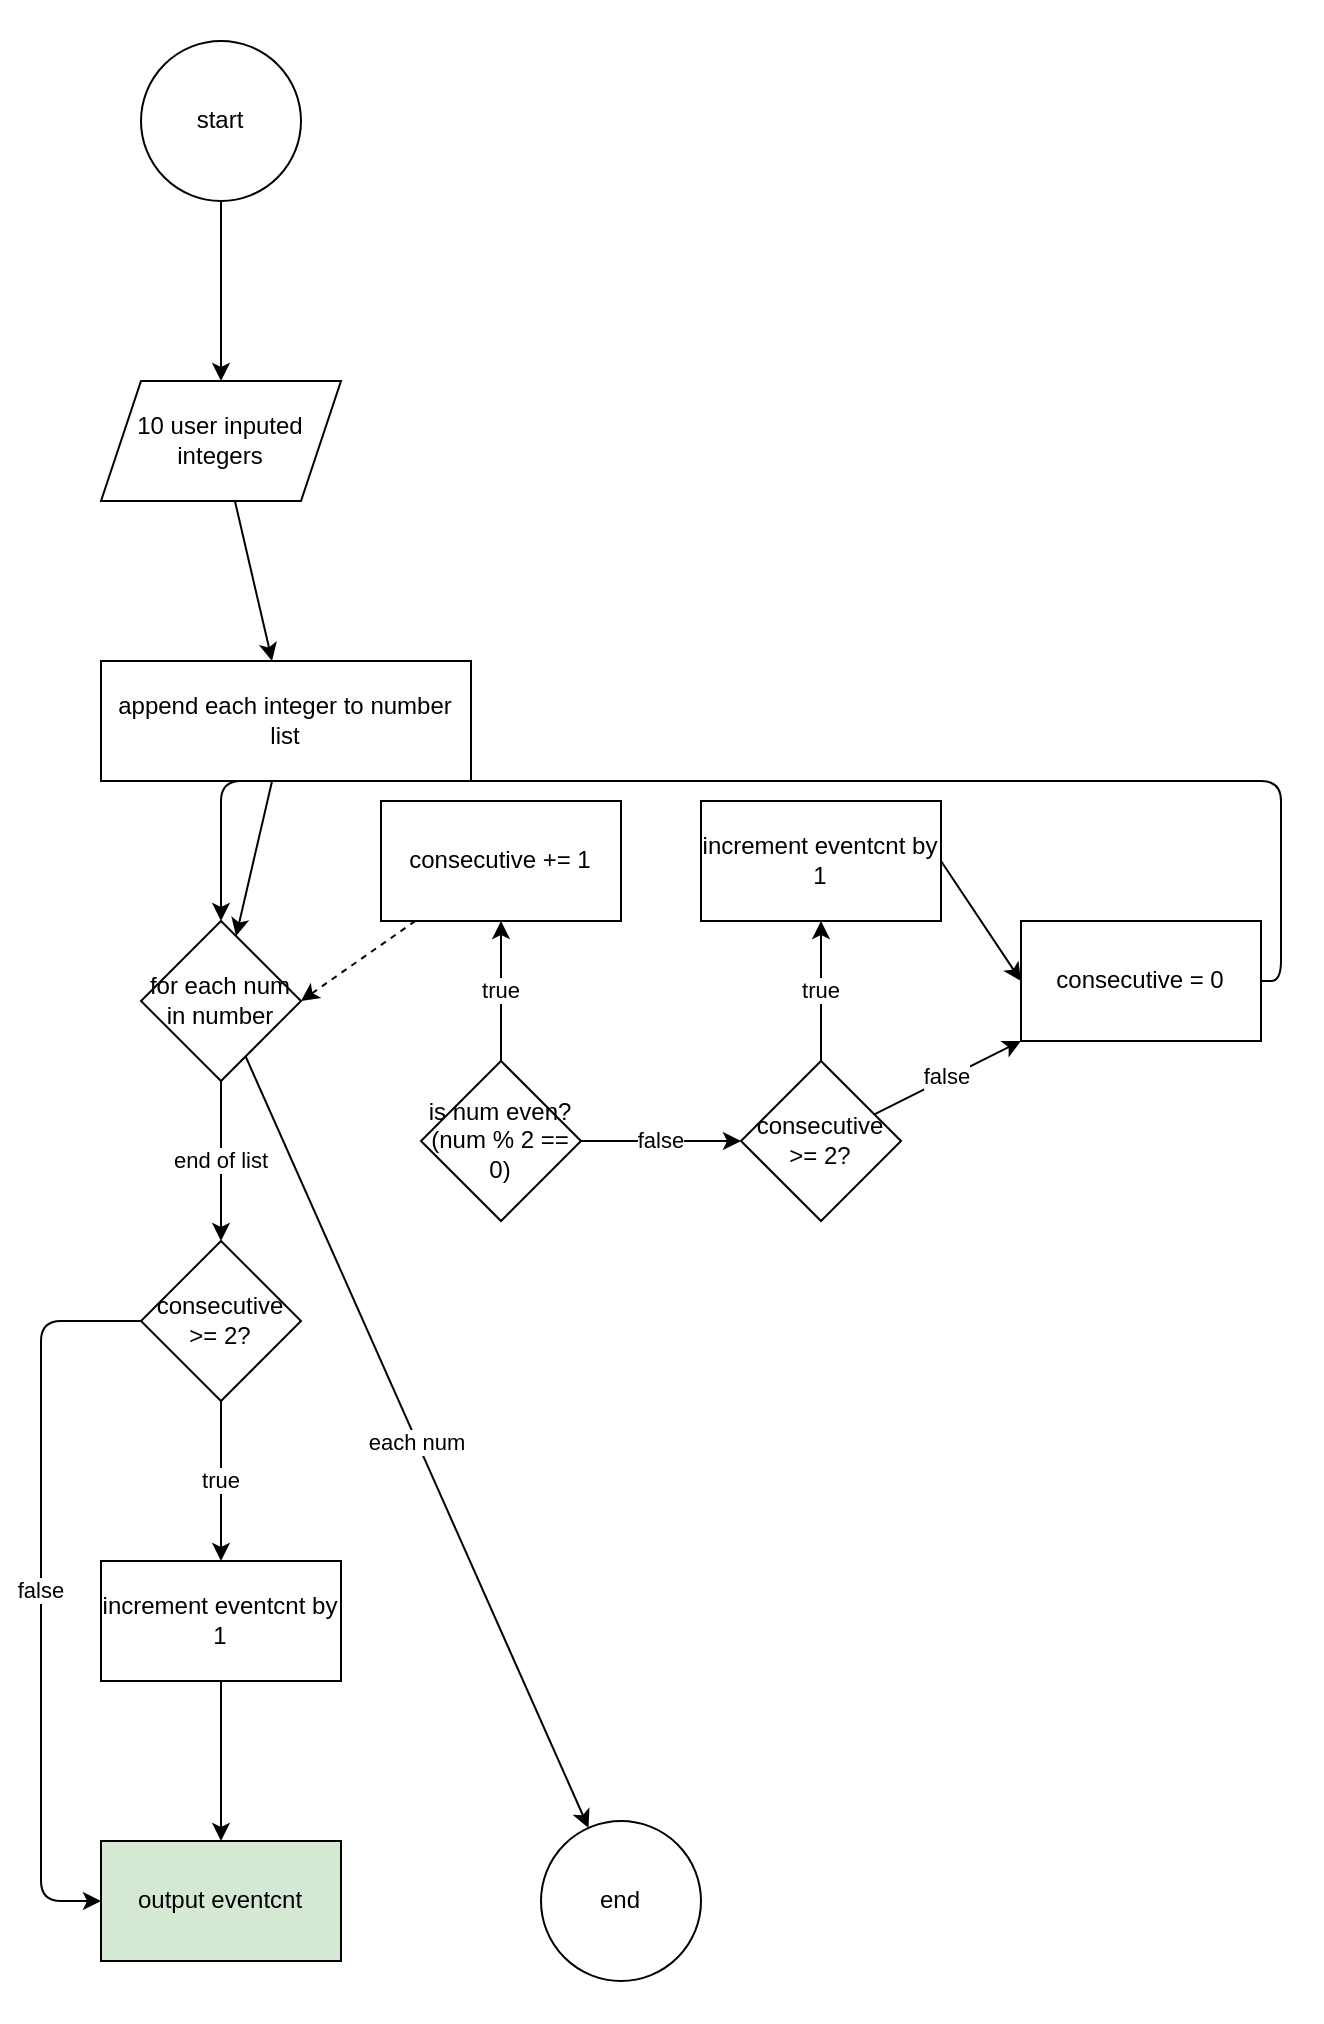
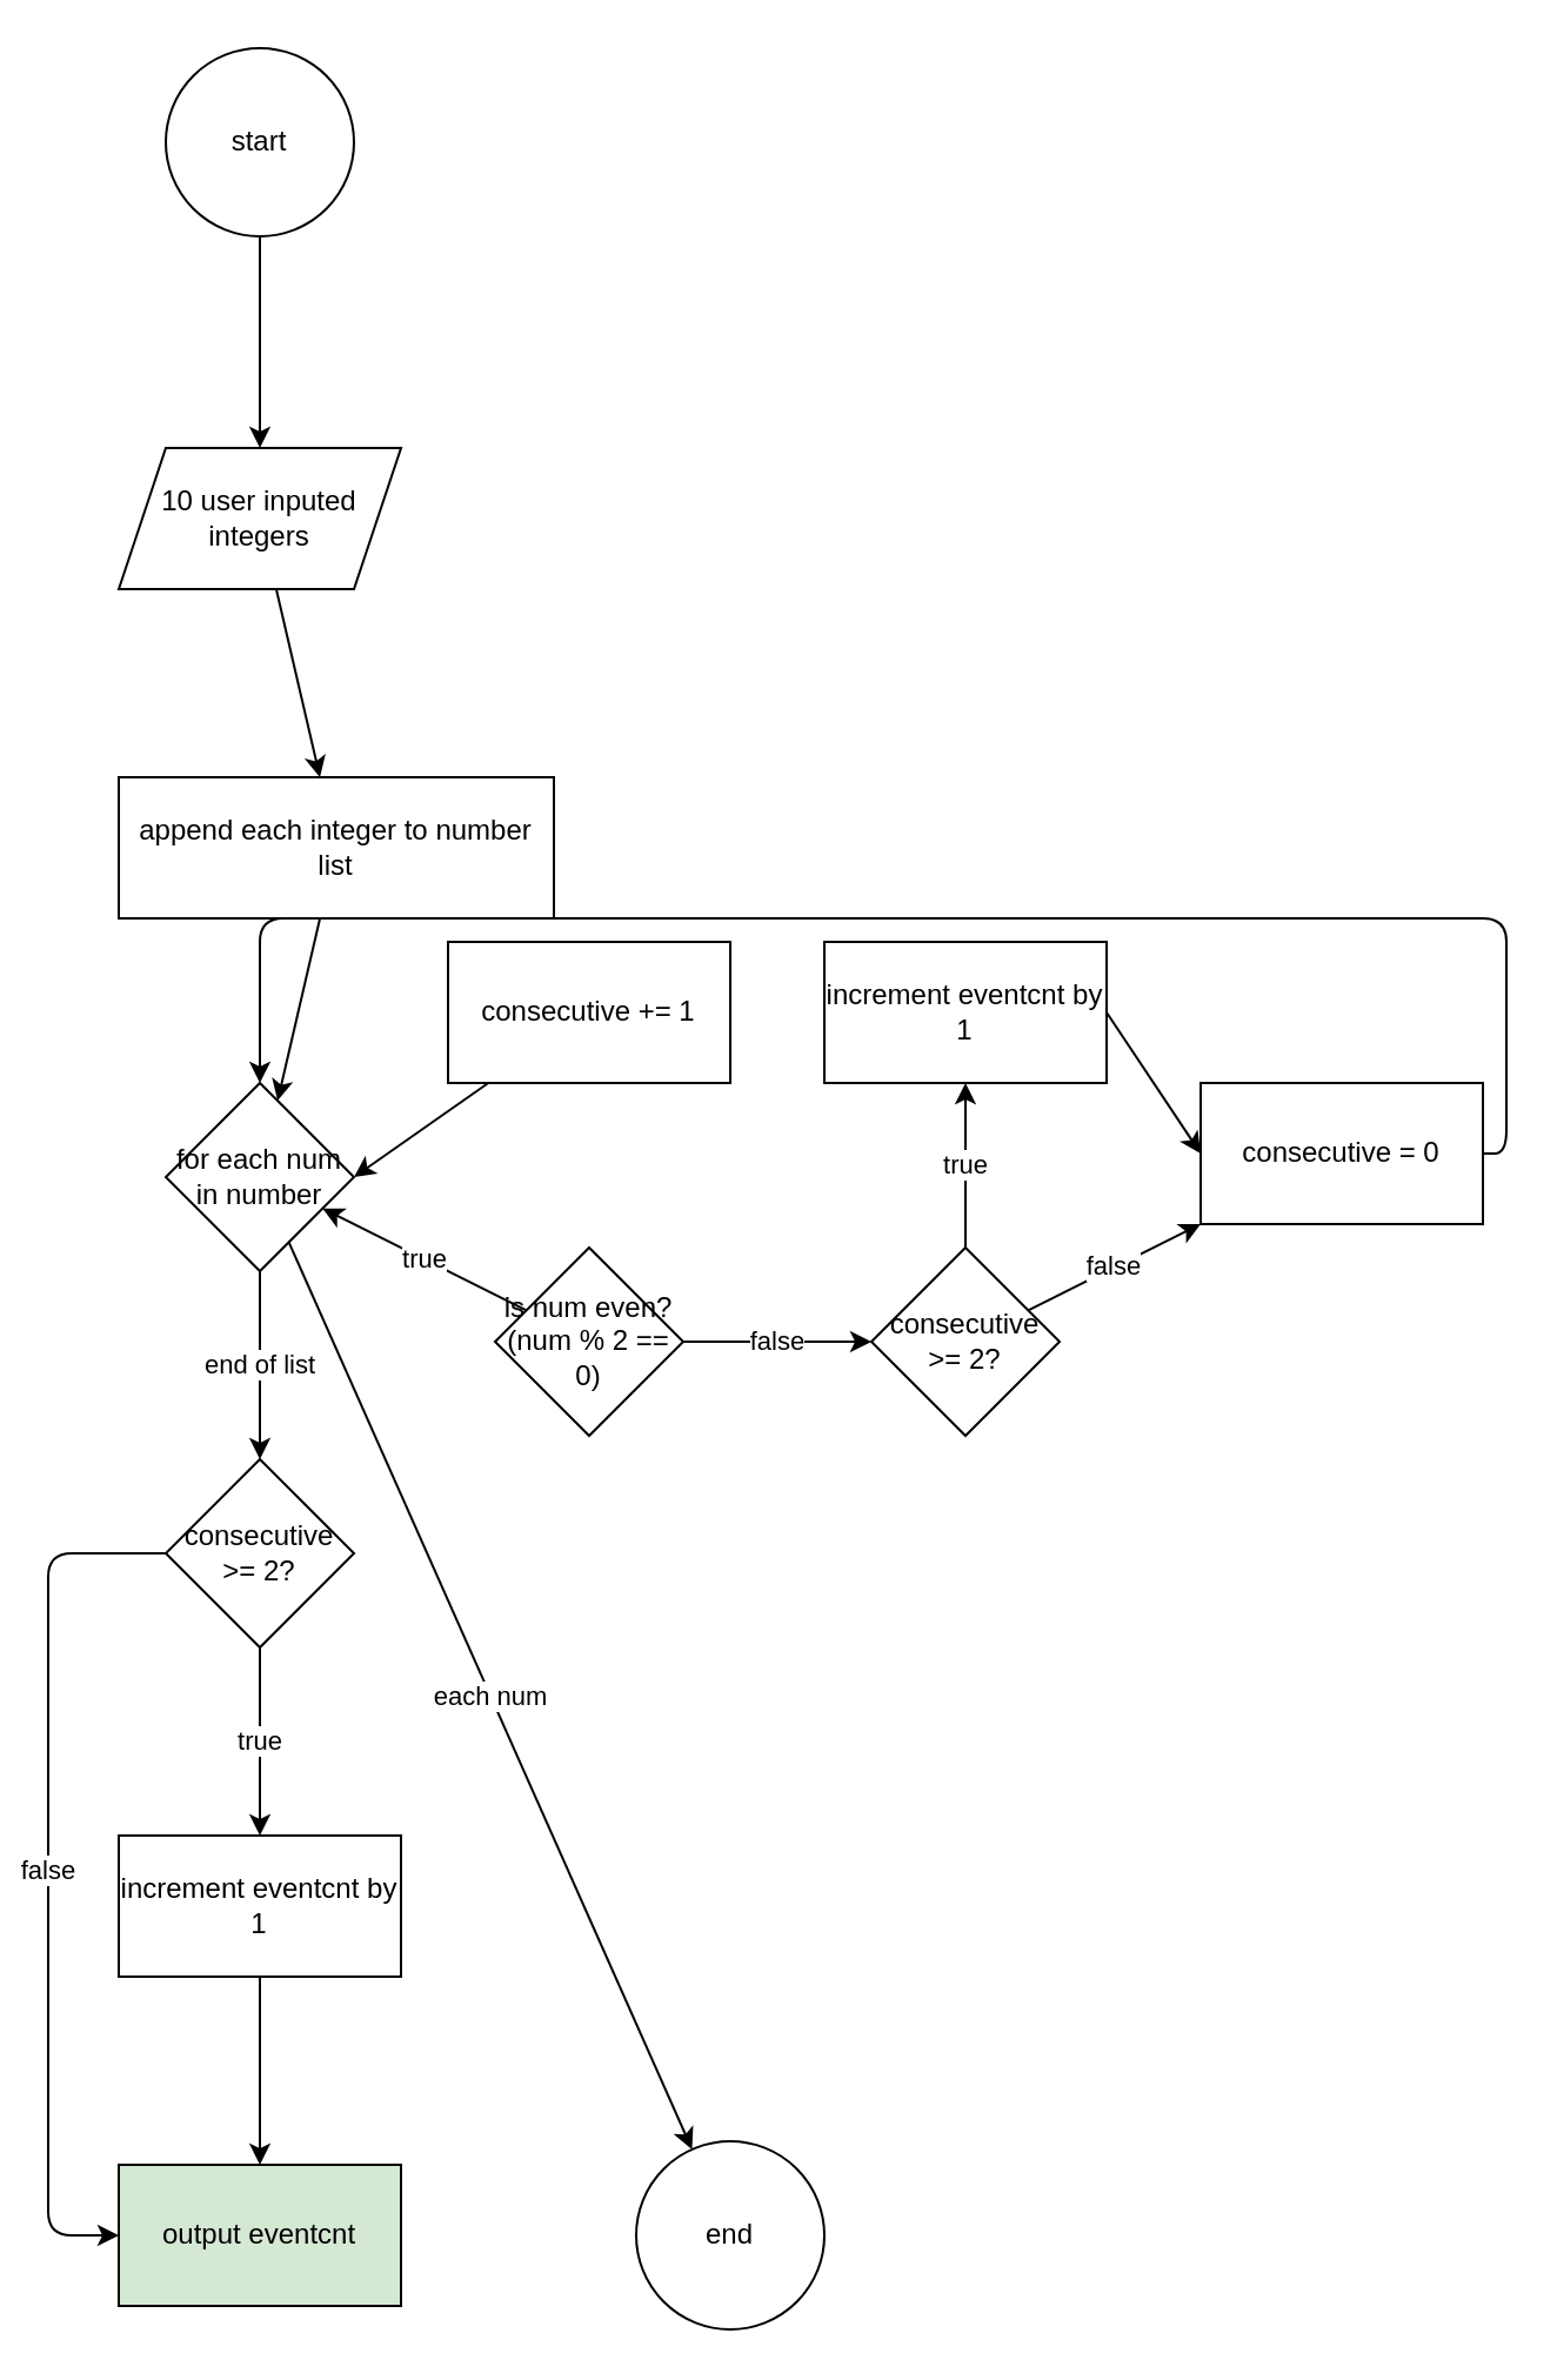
  <mxCell id="0" />
  <mxCell id="1" parent="0" />
  <mxCell id="2" value="" style="edgeStyle=none;html=1;" edge="1" parent="1" source="3" target="5"><mxGeometry relative="1" as="geometry" /></mxCell>
  <mxCell id="3" value="start" style="ellipse;whiteSpace=wrap;html=1;" vertex="1" parent="1"><mxGeometry x="70" y="20" width="80" height="80" as="geometry" /></mxCell>
  <mxCell id="4" value="" style="edgeStyle=none;html=1;" edge="1" parent="1" source="5" target="7"><mxGeometry relative="1" as="geometry" /></mxCell>
  <mxCell id="5" value="10 user inputed integers" style="shape=parallelogram;perimeter=parallelogramPerimeter;whiteSpace=wrap;html=1;fixedSize=1;" vertex="1" parent="1"><mxGeometry x="50" y="190" width="120" height="60" as="geometry" /></mxCell>
  <mxCell id="6" value="" style="edgeStyle=none;html=1;" edge="1" parent="1" source="7" target="10"><mxGeometry relative="1" as="geometry" /></mxCell>
  <mxCell id="7" value="append each integer to number list" style="whiteSpace=wrap;html=1;" vertex="1" parent="1"><mxGeometry x="50" y="330" width="185" height="60" as="geometry" /></mxCell>
  <mxCell id="8" value="each num" style="edgeStyle=none;html=1;" edge="1" parent="1" source="10" target="29"><mxGeometry relative="1" as="geometry" /></mxCell>
  <mxCell id="9" value="end of list" style="edgeStyle=orthogonalEdgeStyle;html=1;entryX=0.5;entryY=0;entryDx=0;entryDy=0;" edge="1" parent="1" source="10" target="27"><mxGeometry relative="1" as="geometry"><mxPoint x="110" y="620" as="targetPoint" /></mxGeometry></mxCell>
  <mxCell id="10" value="for each num in number" style="rhombus;whiteSpace=wrap;html=1;" vertex="1" parent="1"><mxGeometry x="70" y="460" width="80" height="80" as="geometry" /></mxCell>
- <mxCell id="11" value="true" style="edgeStyle=none;html=1;" edge="1" parent="1" source="13" target="15"><mxGeometry relative="1" as="geometry" /></mxCell>
+ <mxCell id="11" value="true" style="edgeStyle=none;html=1;" edge="1" parent="1" source="13" target="10"><mxGeometry relative="1" as="geometry" /></mxCell>
  <mxCell id="12" value="false" style="edgeStyle=none;html=1;" edge="1" parent="1" source="13" target="18"><mxGeometry relative="1" as="geometry" /></mxCell>
  <mxCell id="13" value="is num even?&lt;br&gt;(num % 2 == 0)" style="rhombus;whiteSpace=wrap;html=1;" vertex="1" parent="1"><mxGeometry x="210" y="530" width="80" height="80" as="geometry" /></mxCell>
- <mxCell id="14" value="" style="edgeStyle=none;html=1;entryX=1;entryY=0.5;entryDx=0;entryDy=0;dashed=1;" edge="1" parent="1" source="15" target="10"><mxGeometry relative="1" as="geometry" /></mxCell>
+ <mxCell id="14" value="" style="edgeStyle=none;html=1;entryX=1;entryY=0.5;entryDx=0;entryDy=0;" edge="1" parent="1" source="15" target="10"><mxGeometry relative="1" as="geometry" /></mxCell>
  <mxCell id="15" value="consecutive += 1" style="whiteSpace=wrap;html=1;" vertex="1" parent="1"><mxGeometry x="190" y="400" width="120" height="60" as="geometry" /></mxCell>
  <mxCell id="16" value="true" style="edgeStyle=none;html=1;" edge="1" parent="1" source="18" target="20"><mxGeometry relative="1" as="geometry" /></mxCell>
  <mxCell id="17" value="false" style="edgeStyle=none;html=1;" edge="1" parent="1" source="18" target="22"><mxGeometry relative="1" as="geometry" /></mxCell>
  <mxCell id="18" value="consecutive &amp;gt;= 2?" style="rhombus;whiteSpace=wrap;html=1;" vertex="1" parent="1"><mxGeometry x="370" y="530" width="80" height="80" as="geometry" /></mxCell>
  <mxCell id="19" style="edgeStyle=none;html=1;exitX=1;exitY=0.5;exitDx=0;exitDy=0;entryX=0;entryY=0.5;entryDx=0;entryDy=0;" edge="1" parent="1" source="20" target="22"><mxGeometry relative="1" as="geometry" /></mxCell>
  <mxCell id="20" value="increment eventcnt by 1" style="whiteSpace=wrap;html=1;" vertex="1" parent="1"><mxGeometry x="350" y="400" width="120" height="60" as="geometry" /></mxCell>
  <mxCell id="21" style="edgeStyle=orthogonalEdgeStyle;html=1;exitX=1;exitY=0.5;exitDx=0;exitDy=0;entryX=0.5;entryY=0;entryDx=0;entryDy=0;" edge="1" parent="1" source="22" target="10"><mxGeometry relative="1" as="geometry"><Array as="points"><mxPoint x="640" y="490" /><mxPoint x="640" y="390" /><mxPoint x="110" y="390" /></Array></mxGeometry></mxCell>
  <mxCell id="22" value="consecutive = 0" style="whiteSpace=wrap;html=1;" vertex="1" parent="1"><mxGeometry x="510" y="460" width="120" height="60" as="geometry" /></mxCell>
  <mxCell id="23" value="true" style="edgeStyle=none;html=1;" edge="1" source="27" target="25" parent="1"><mxGeometry relative="1" as="geometry" /></mxCell>
  <mxCell id="24" value="" style="edgeStyle=orthogonalEdgeStyle;html=1;" edge="1" parent="1" source="25" target="28"><mxGeometry relative="1" as="geometry" /></mxCell>
  <mxCell id="25" value="increment eventcnt by 1" style="whiteSpace=wrap;html=1;" vertex="1" parent="1"><mxGeometry x="50" y="780" width="120" height="60" as="geometry" /></mxCell>
  <mxCell id="26" value="false" style="edgeStyle=orthogonalEdgeStyle;html=1;exitX=0;exitY=0.5;exitDx=0;exitDy=0;entryX=0;entryY=0.5;entryDx=0;entryDy=0;" edge="1" parent="1" source="27" target="28"><mxGeometry relative="1" as="geometry"><Array as="points"><mxPoint x="20" y="660" /><mxPoint x="20" y="950" /></Array></mxGeometry></mxCell>
  <mxCell id="27" value="consecutive &amp;gt;= 2?" style="rhombus;whiteSpace=wrap;html=1;" vertex="1" parent="1"><mxGeometry x="70" y="620" width="80" height="80" as="geometry" /></mxCell>
  <mxCell id="28" value="output eventcnt" style="whiteSpace=wrap;html=1;fillColor=#d5e8d4;" vertex="1" parent="1"><mxGeometry x="50" y="920" width="120" height="60" as="geometry" /></mxCell>
  <mxCell id="29" value="end" style="ellipse;whiteSpace=wrap;html=1;" vertex="1" parent="1"><mxGeometry x="270" y="910" width="80" height="80" as="geometry" /></mxCell>
